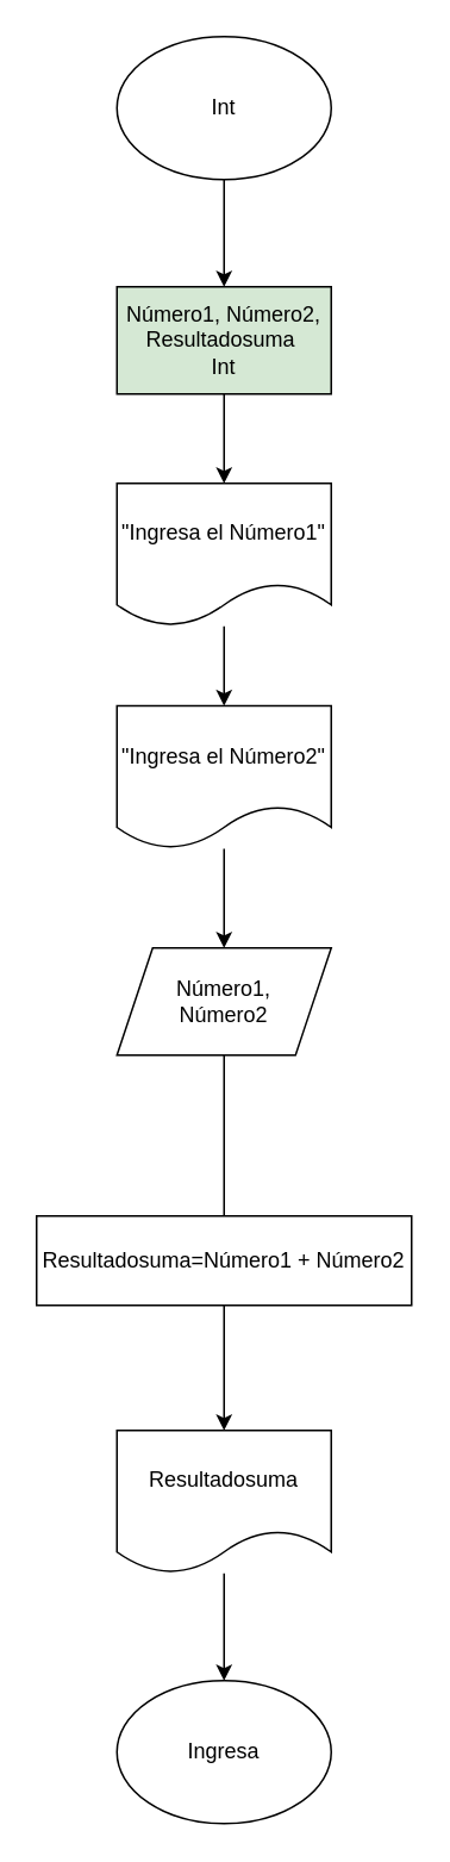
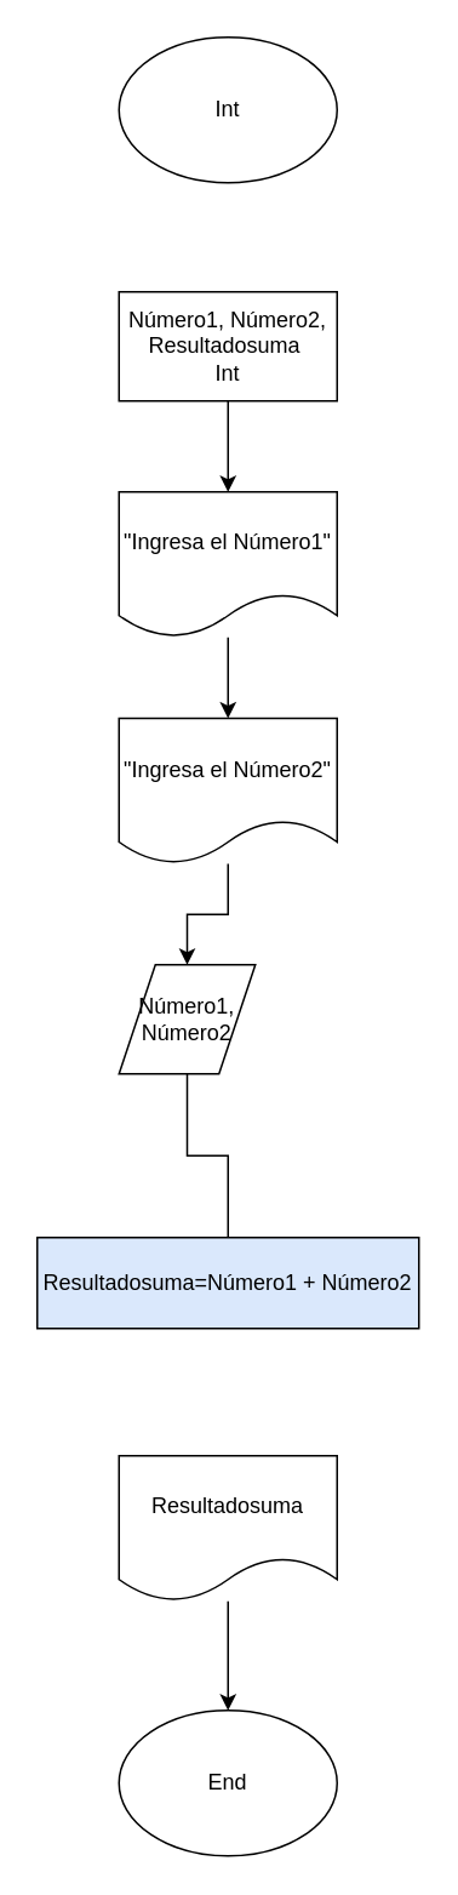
  <mxCell id="0" />
  <mxCell id="1" parent="0" />
- <mxCell id="2" value="" style="edgeStyle=orthogonalEdgeStyle;rounded=0;orthogonalLoop=1;jettySize=auto;html=1;" edge="1" parent="1" source="3" target="5"><mxGeometry relative="1" as="geometry" /></mxCell>
  <mxCell id="3" value="Int" style="ellipse;whiteSpace=wrap;html=1;" vertex="1" parent="1"><mxGeometry x="65" y="20" width="120" height="80" as="geometry" /></mxCell>
  <mxCell id="4" value="" style="edgeStyle=orthogonalEdgeStyle;rounded=0;orthogonalLoop=1;jettySize=auto;html=1;" edge="1" parent="1" source="5" target="7"><mxGeometry relative="1" as="geometry" /></mxCell>
- <mxCell id="5" value="Número1, Número2, Resultadosuma&amp;nbsp;&lt;br&gt;&lt;font&gt;Int&lt;/font&gt;" style="rounded=0;whiteSpace=wrap;html=1;fillColor=#d5e8d4;" vertex="1" parent="1"><mxGeometry x="65" y="160" width="120" height="60" as="geometry" /></mxCell>
+ <mxCell id="5" value="Número1, Número2, Resultadosuma&amp;nbsp;&lt;br&gt;&lt;font&gt;Int&lt;/font&gt;" style="rounded=0;whiteSpace=wrap;html=1;" vertex="1" parent="1"><mxGeometry x="65" y="160" width="120" height="60" as="geometry" /></mxCell>
  <mxCell id="6" value="" style="edgeStyle=orthogonalEdgeStyle;rounded=0;orthogonalLoop=1;jettySize=auto;html=1;" edge="1" parent="1" source="7" target="9"><mxGeometry relative="1" as="geometry" /></mxCell>
  <mxCell id="7" value="&quot;Ingresa el Número1&quot;" style="shape=document;whiteSpace=wrap;html=1;boundedLbl=1;" vertex="1" parent="1"><mxGeometry x="65" y="270" width="120" height="80" as="geometry" /></mxCell>
  <mxCell id="8" value="" style="edgeStyle=orthogonalEdgeStyle;rounded=0;orthogonalLoop=1;jettySize=auto;html=1;" edge="1" parent="1" source="9" target="11"><mxGeometry relative="1" as="geometry" /></mxCell>
  <mxCell id="9" value="&quot;Ingresa el Número2&quot;" style="shape=document;whiteSpace=wrap;html=1;boundedLbl=1;" vertex="1" parent="1"><mxGeometry x="65" y="394.5" width="120" height="80" as="geometry" /></mxCell>
  <mxCell id="10" value="" style="edgeStyle=orthogonalEdgeStyle;rounded=0;orthogonalLoop=1;jettySize=auto;html=1;endArrow=none;" edge="1" parent="1" source="11" target="13"><mxGeometry relative="1" as="geometry" /></mxCell>
- <mxCell id="11" value="Número1, &lt;br&gt;Número2" style="shape=parallelogram;perimeter=parallelogramPerimeter;whiteSpace=wrap;html=1;fixedSize=1;" vertex="1" parent="1"><mxGeometry x="65" y="530" width="120" height="60" as="geometry" /></mxCell>
- <mxCell id="12" value="" style="edgeStyle=orthogonalEdgeStyle;rounded=0;orthogonalLoop=1;jettySize=auto;html=1;" edge="1" parent="1" source="13" target="15"><mxGeometry relative="1" as="geometry" /></mxCell>
- <mxCell id="13" value="Resultadosuma=Número1 + Número2" style="rounded=0;whiteSpace=wrap;html=1;" vertex="1" parent="1"><mxGeometry x="20" y="680" width="210" height="50" as="geometry" /></mxCell>
+ <mxCell id="11" value="Número1, &lt;br&gt;Número2" style="shape=parallelogram;perimeter=parallelogramPerimeter;whiteSpace=wrap;html=1;fixedSize=1;" vertex="1" parent="1"><mxGeometry x="65" y="530" width="75" height="60" as="geometry" /></mxCell>
+ <mxCell id="13" value="Resultadosuma=Número1 + Número2" style="rounded=0;whiteSpace=wrap;html=1;fillColor=#dae8fc;" vertex="1" parent="1"><mxGeometry x="20" y="680" width="210" height="50" as="geometry" /></mxCell>
  <mxCell id="14" value="" style="edgeStyle=orthogonalEdgeStyle;rounded=0;orthogonalLoop=1;jettySize=auto;html=1;" edge="1" parent="1" source="15" target="16"><mxGeometry relative="1" as="geometry" /></mxCell>
  <mxCell id="15" value="Resultadosuma" style="shape=document;whiteSpace=wrap;html=1;boundedLbl=1;" vertex="1" parent="1"><mxGeometry x="65" y="800" width="120" height="80" as="geometry" /></mxCell>
- <mxCell id="16" value="Ingresa" style="ellipse;whiteSpace=wrap;html=1;" vertex="1" parent="1"><mxGeometry x="65" y="940" width="120" height="80" as="geometry" /></mxCell>
+ <mxCell id="16" value="End" style="ellipse;whiteSpace=wrap;html=1;" vertex="1" parent="1"><mxGeometry x="65" y="940" width="120" height="80" as="geometry" /></mxCell>
